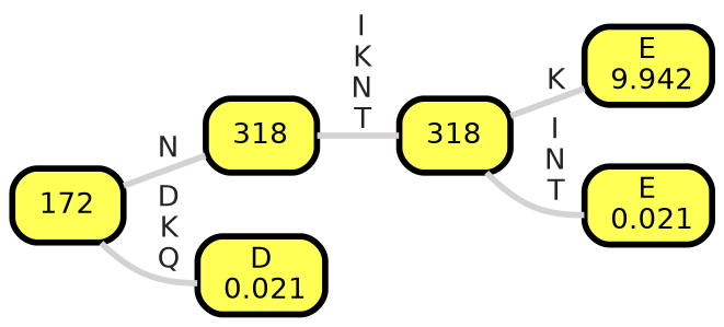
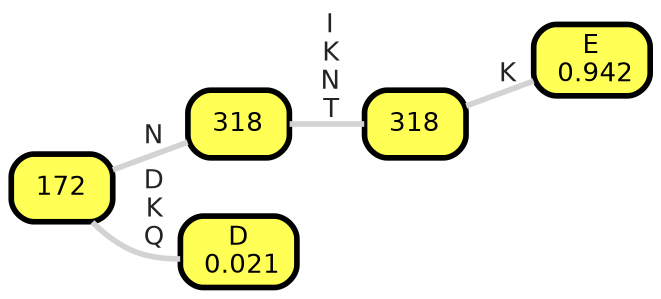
  graph {
    rankdir=LR
    ranksep="0 equally"
    splines=straight
    node [color=black fillcolor="#ffff55" fontcolor=black fontname=helvetica penwidth=3 shape=box style="filled, rounded"]
    edge [color=lightgray fontcolor=grey14 fontname=helvetica fontweight=bold penwidth=3]
    n1 [label=318]
    n2 [label=318]
-   n3 [label="E\n 9.942"]
-   n4 [label="E\n 0.021"]
+   n3 [label="E\n 0.942"]
    n5 [label=172]
    n6 [label="D\n 0.021"]
    subgraph sub_1 {
      rank=same
    }
    n1 -- n2 [label=" I\n K\n N\n T"]
    n2 -- n3 [label=" K"]
-   n2 -- n4 [label=" I\n N\n T"]
    n5 -- n1 [label=" N"]
    n5 -- n6 [label=" D\n K\n Q"]
  }
